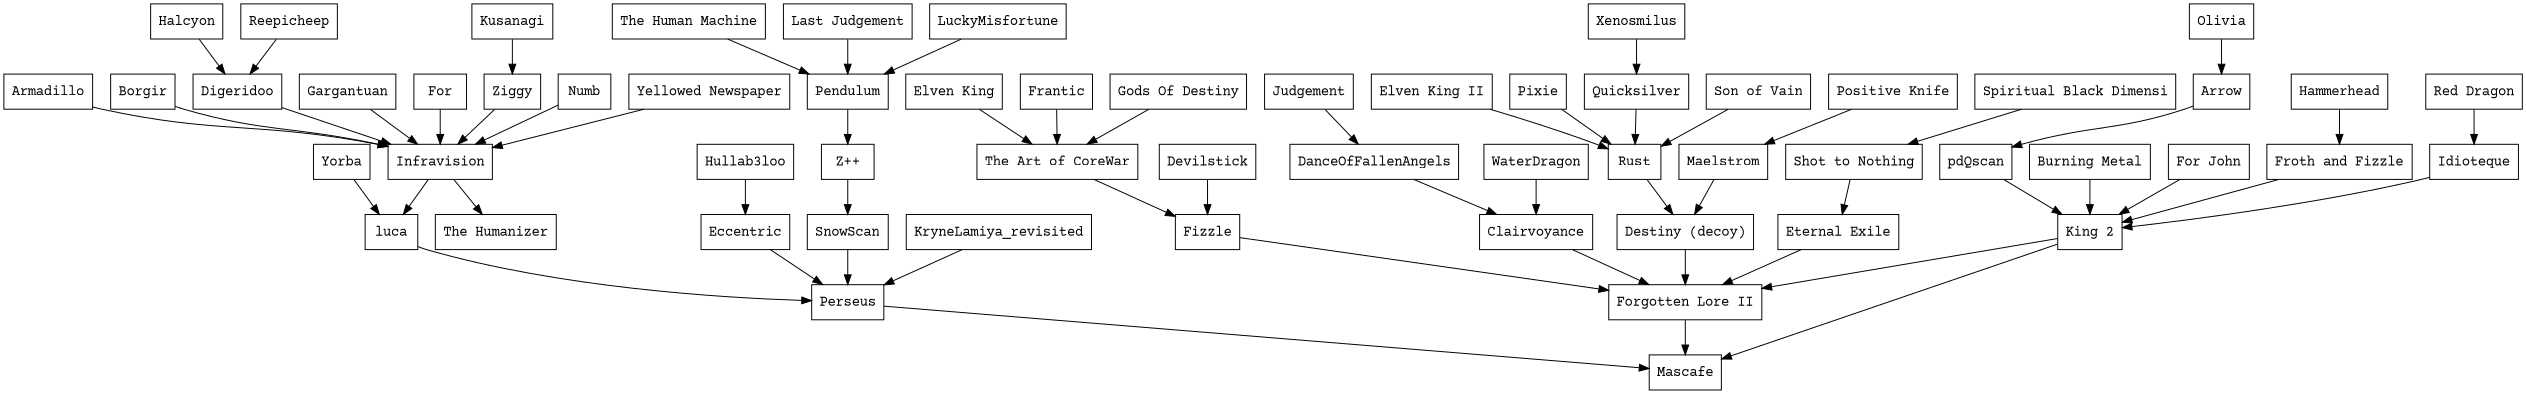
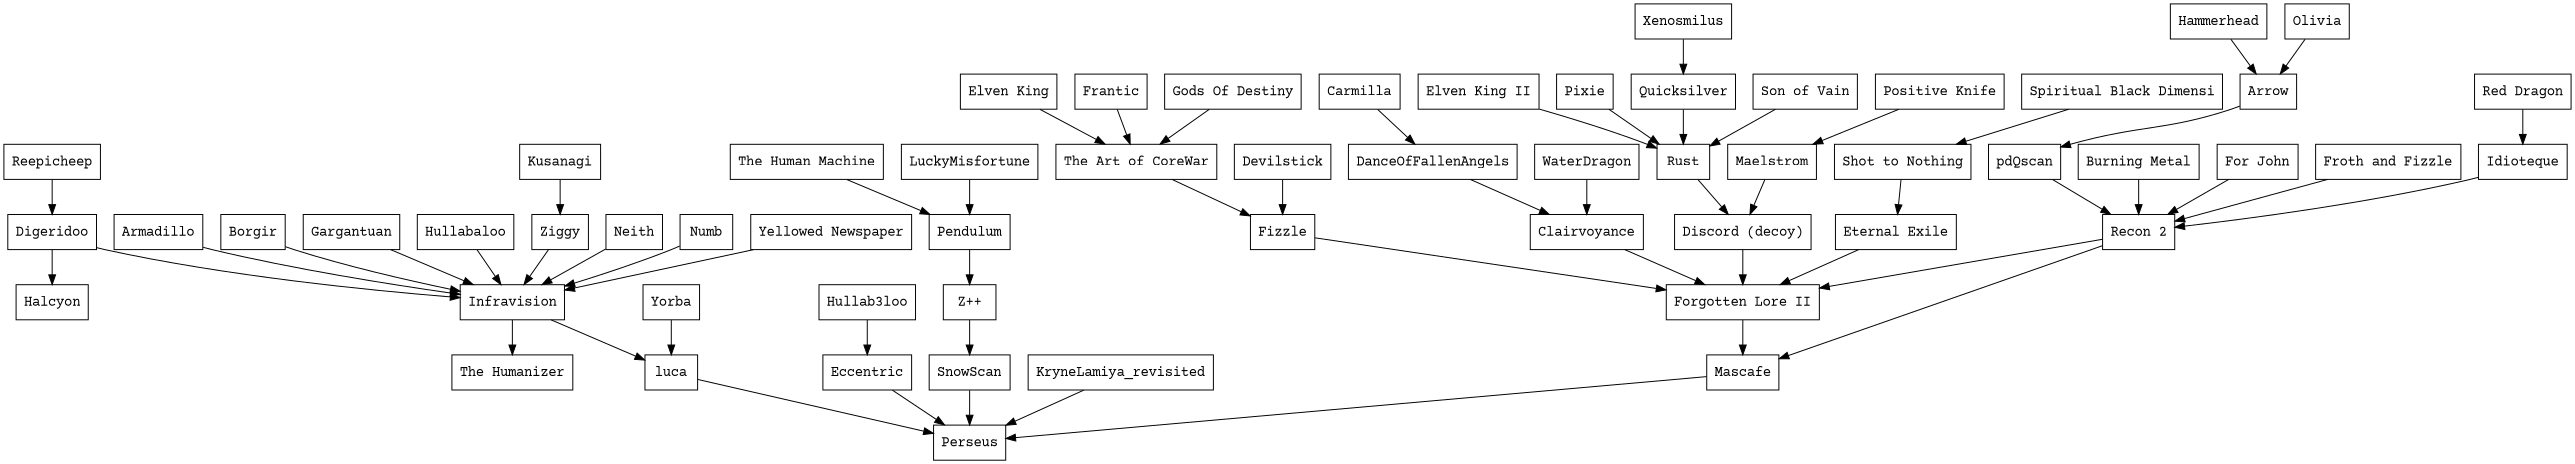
  digraph {
    fontname="Courier Prime"
    node [fontname="Courier Prime" shape=box]
    edge [fontname="Courier Prime"]
-   "Recon 2" [label="King 2"]
+   "Recon 2"
    "Forgotten Lore II"
    Mascafe
    Armadillo
    Infravision
    luca
    "The Humanizer"
    Perseus
    Arrow
    pdQscan
    n11 [label=Fizzle]
    "The Art of CoreWar"
    Borgir
    "Burning Metal"
-   Carmilla [label=Judgement]
+   Carmilla
    DanceOfFallenAngels
    Clairvoyance
    Devilstick
    Digeridoo
-   "Discord (decoy)" [label="Destiny (decoy)"]
+   "Discord (decoy)"
    Eccentric
    "Elven King II"
    Rust
    "Elven King"
    "Eternal Exile"
    "For John"
    Frantic
    "Froth and Fizzle"
    Gargantuan
    "Gods Of Destiny"
    Halcyon
    Hammerhead
    Hullab3loo
-   Hullabaloo [label=For]
+   Hullabaloo
    "The Human Machine"
    Pendulum
    "Z++"
    SnowScan
    Idioteque
    KryneLamiya_revisited
    Kusanagi
    Ziggy
-   "Last Judgement"
    LuckyMisfortune
    Maelstrom
+   Neith
    Numb
    Olivia
    Pixie
    "Positive Knife"
    Quicksilver
    "Red Dragon"
    Reepicheep
    "Shot to Nothing"
    "Son of Vain"
    "Spiritual Black Dimensi"
    WaterDragon
    Xenosmilus
    "Yellowed Newspaper"
    Yorba
    "Recon 2" -> "Forgotten Lore II"
    "Recon 2" -> Mascafe
    "Forgotten Lore II" -> Mascafe
    Armadillo -> Infravision
    Infravision -> luca
    Infravision -> "The Humanizer"
    luca -> Perseus
-   Perseus -> Mascafe
+   Mascafe -> Perseus
    Arrow -> pdQscan
    pdQscan -> "Recon 2"
    n11 -> "Forgotten Lore II"
    "The Art of CoreWar" -> n11
    Borgir -> Infravision
    "Burning Metal" -> "Recon 2"
    Carmilla -> DanceOfFallenAngels
    DanceOfFallenAngels -> Clairvoyance
    Clairvoyance -> "Forgotten Lore II"
    Devilstick -> n11
    Digeridoo -> Infravision
    "Discord (decoy)" -> "Forgotten Lore II"
    Eccentric -> Perseus
    "Elven King II" -> Rust
    Rust -> "Discord (decoy)"
    "Elven King" -> "The Art of CoreWar"
    "Eternal Exile" -> "Forgotten Lore II"
    "For John" -> "Recon 2"
    Frantic -> "The Art of CoreWar"
    "Froth and Fizzle" -> "Recon 2"
    Gargantuan -> Infravision
    "Gods Of Destiny" -> "The Art of CoreWar"
-   Halcyon -> Digeridoo
-   Hammerhead -> "Froth and Fizzle"
+   Digeridoo -> Halcyon
+   Hammerhead -> Arrow
    Hullab3loo -> Eccentric
    Hullabaloo -> Infravision
    "The Human Machine" -> Pendulum
    Pendulum -> "Z++"
    "Z++" -> SnowScan
    SnowScan -> Perseus
    Idioteque -> "Recon 2"
    KryneLamiya_revisited -> Perseus
    Kusanagi -> Ziggy
    Ziggy -> Infravision
-   "Last Judgement" -> Pendulum
    LuckyMisfortune -> Pendulum
    Maelstrom -> "Discord (decoy)"
+   Neith -> Infravision
    Numb -> Infravision
    Olivia -> Arrow
    Pixie -> Rust
    "Positive Knife" -> Maelstrom
    Quicksilver -> Rust
    "Red Dragon" -> Idioteque
    Reepicheep -> Digeridoo
    "Shot to Nothing" -> "Eternal Exile"
    "Son of Vain" -> Rust
    "Spiritual Black Dimensi" -> "Shot to Nothing"
    WaterDragon -> Clairvoyance
    Xenosmilus -> Quicksilver
    "Yellowed Newspaper" -> Infravision
    Yorba -> luca
  }
